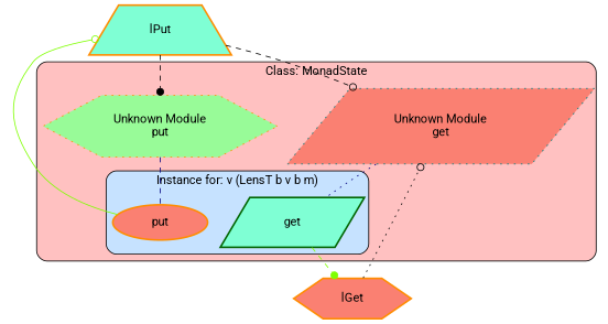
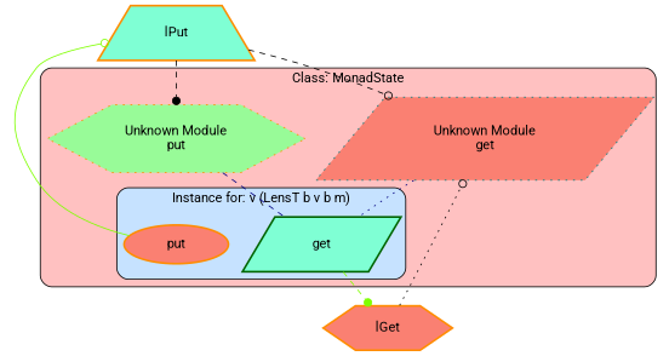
  digraph {
    fontname=Roboto
    node [color=darkorange fillcolor=salmon fontname=Roboto margin="0.4,0.1" shape=parallelogram style="filled,bold"]
    edge [arrowhead=odot color=black fontname=Roboto penwidth=1 style=dashed]
    n1 [color=darkgreen fillcolor=aquamarine label=get]
    n2 [label=put shape=ellipse]
    n3 [color=teal label="Unknown Module\nget" style="filled,dotted"]
    n4 [fillcolor=palegreen label="Unknown Module\nput" shape=hexagon style="filled,dotted"]
    n5 [label=lGet shape=hexagon]
    n6 [fillcolor=aquamarine label=lPut shape=trapezium]
    subgraph cluster_1 {
      fillcolor=rosybrown1
      label="Class: MonadState"
      style="filled,rounded"
      n3
      n4
      subgraph cluster_2 {
        fillcolor=slategray1
        label="Instance for: v (LensT b v b m)"
        style="filled,rounded"
        n1
        n2
      }
    }
    n1 -> n5 [arrowhead=dot color=chartreuse]
    n2 -> n6 [color=chartreuse style=solid]
    n3 -> n1 [color=navy dir=none style=dotted arrowhead=""]
-   n4 -> n2 [color=navy dir=none arrowhead=""]
+   n4 -> n1 [color=navy dir=none arrowhead=""]
    n5 -> n3 [style=dotted]
    n6 -> n3
    n6 -> n4 [arrowhead=dot]
  }
